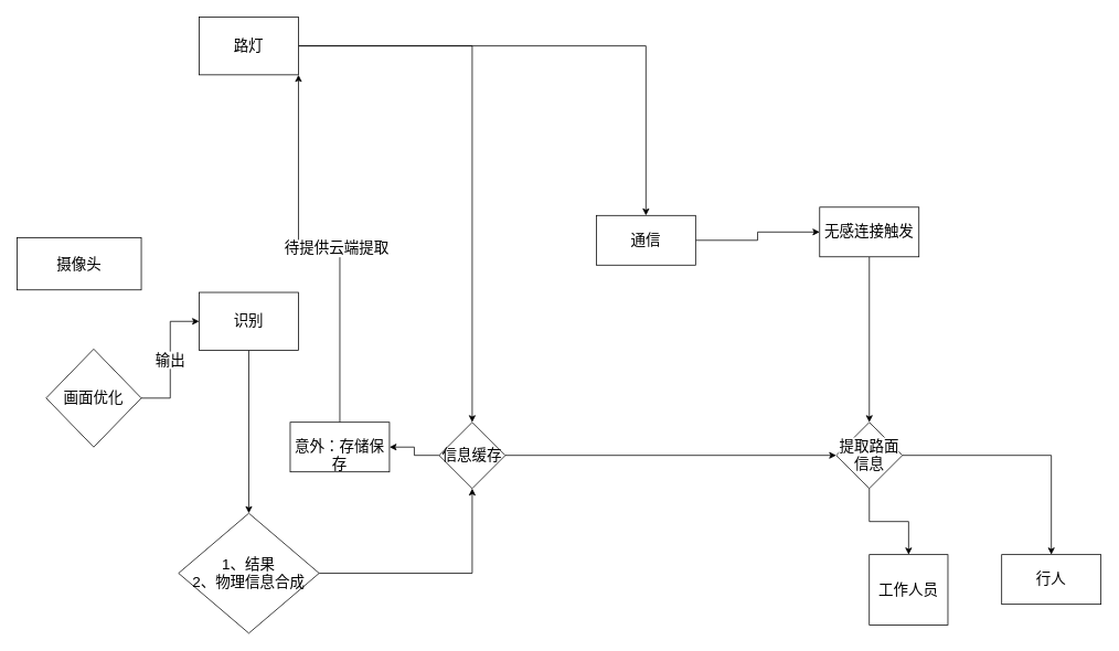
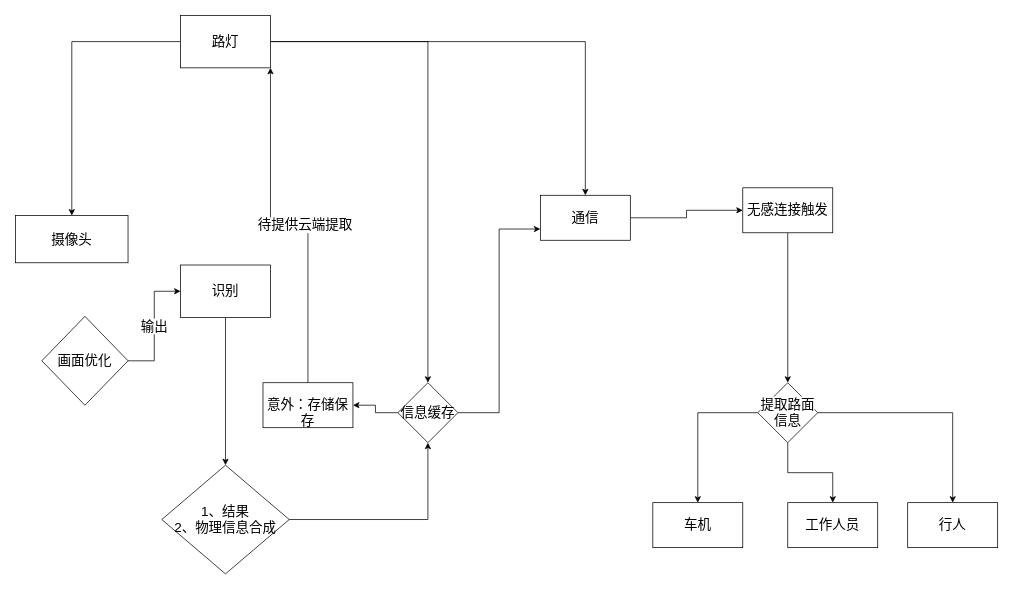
  <mxCell id="0" />
  <mxCell id="1" parent="0" />
  <mxCell id="2" value="" style="edgeStyle=orthogonalEdgeStyle;rounded=0;orthogonalLoop=1;jettySize=auto;html=1;fontSize=18;" edge="1" parent="1" source="5" target="7"><mxGeometry relative="1" as="geometry" /></mxCell>
+ <mxCell id="3" value="" style="edgeStyle=orthogonalEdgeStyle;rounded=0;orthogonalLoop=1;jettySize=auto;html=1;fontSize=18;" edge="1" parent="1" source="5" target="8"><mxGeometry relative="1" as="geometry" /></mxCell>
  <mxCell id="4" value="" style="edgeStyle=orthogonalEdgeStyle;rounded=0;orthogonalLoop=1;jettySize=auto;html=1;fontSize=18;" edge="1" parent="1" source="5" target="17"><mxGeometry relative="1" as="geometry" /></mxCell>
  <mxCell id="5" value="路灯" style="rounded=0;whiteSpace=wrap;html=1;fontSize=18;fillColor=#FFFFFF;" vertex="1" parent="1"><mxGeometry x="240" y="20" width="120" height="70" as="geometry" /></mxCell>
  <mxCell id="6" value="" style="edgeStyle=orthogonalEdgeStyle;rounded=0;orthogonalLoop=1;jettySize=auto;html=1;fontSize=18;" edge="1" parent="1" source="7" target="22"><mxGeometry relative="1" as="geometry" /></mxCell>
  <mxCell id="7" value="通信" style="rounded=0;whiteSpace=wrap;html=1;fontSize=18;fillColor=#FFFFFF;" vertex="1" parent="1"><mxGeometry x="720" y="260" width="120" height="60" as="geometry" /></mxCell>
  <mxCell id="8" value="摄像头" style="rounded=0;whiteSpace=wrap;html=1;fontSize=18;fillColor=#FFFFFF;" vertex="1" parent="1"><mxGeometry x="20" y="287" width="150" height="63" as="geometry" /></mxCell>
  <mxCell id="9" value="" style="edgeStyle=orthogonalEdgeStyle;rounded=0;orthogonalLoop=1;jettySize=auto;html=1;fontSize=18;" edge="1" parent="1" source="10" target="14"><mxGeometry relative="1" as="geometry" /></mxCell>
  <mxCell id="10" value="识别" style="rounded=0;whiteSpace=wrap;html=1;fontSize=18;fillColor=#FFFFFF;" vertex="1" parent="1"><mxGeometry x="240" y="353" width="120" height="70" as="geometry" /></mxCell>
  <mxCell id="11" value="输出" style="edgeStyle=orthogonalEdgeStyle;rounded=0;orthogonalLoop=1;jettySize=auto;html=1;entryX=0;entryY=0.5;entryDx=0;entryDy=0;fontSize=18;" edge="1" parent="1" source="12" target="10"><mxGeometry relative="1" as="geometry" /></mxCell>
  <mxCell id="12" value="画面优化" style="rhombus;whiteSpace=wrap;html=1;rounded=0;fontSize=18;fillColor=#FFFFFF;" vertex="1" parent="1"><mxGeometry x="55" y="421.5" width="115" height="118.5" as="geometry" /></mxCell>
  <mxCell id="13" value="" style="edgeStyle=orthogonalEdgeStyle;rounded=0;orthogonalLoop=1;jettySize=auto;html=1;fontSize=18;" edge="1" parent="1" source="14" target="17"><mxGeometry relative="1" as="geometry" /></mxCell>
  <mxCell id="14" value="1、结果&lt;br&gt;2、物理信息合成" style="rhombus;whiteSpace=wrap;html=1;rounded=0;fontSize=18;fillColor=#FFFFFF;" vertex="1" parent="1"><mxGeometry x="215" y="620" width="170" height="145" as="geometry" /></mxCell>
  <mxCell id="15" value="" style="edgeStyle=orthogonalEdgeStyle;rounded=0;orthogonalLoop=1;jettySize=auto;html=1;fontSize=18;" edge="1" parent="1" source="17" target="20"><mxGeometry relative="1" as="geometry" /></mxCell>
- <mxCell id="16" style="edgeStyle=orthogonalEdgeStyle;rounded=0;orthogonalLoop=1;jettySize=auto;html=1;fontSize=18;" edge="1" parent="1" source="17" target="26"><mxGeometry relative="1" as="geometry" /></mxCell>
+ <mxCell id="16" style="edgeStyle=orthogonalEdgeStyle;rounded=0;orthogonalLoop=1;jettySize=auto;html=1;entryX=0;entryY=0.75;entryDx=0;entryDy=0;fontSize=18;" edge="1" parent="1" source="17" target="7"><mxGeometry relative="1" as="geometry" /></mxCell>
  <mxCell id="17" value="信息缓存" style="rhombus;whiteSpace=wrap;html=1;rounded=0;fontSize=18;fillColor=#FFFFFF;" vertex="1" parent="1"><mxGeometry x="530" y="510" width="80" height="80" as="geometry" /></mxCell>
  <mxCell id="18" style="edgeStyle=orthogonalEdgeStyle;rounded=0;orthogonalLoop=1;jettySize=auto;html=1;entryX=1;entryY=1;entryDx=0;entryDy=0;fontSize=18;" edge="1" parent="1" source="20" target="5"><mxGeometry relative="1" as="geometry" /></mxCell>
  <mxCell id="19" value="待提供云端提取" style="edgeLabel;html=1;align=center;verticalAlign=middle;resizable=0;points=[];fontSize=18;" vertex="1" connectable="0" parent="18"><mxGeometry x="-0.087" y="-1" relative="1" as="geometry"><mxPoint as="offset" /></mxGeometry></mxCell>
  <mxCell id="20" value="&lt;br&gt;意外：存储保存&lt;br&gt;" style="whiteSpace=wrap;html=1;rounded=0;fontSize=18;fillColor=#FFFFFF;" vertex="1" parent="1"><mxGeometry x="350" y="510" width="120" height="60" as="geometry" /></mxCell>
  <mxCell id="21" value="" style="edgeStyle=orthogonalEdgeStyle;rounded=0;orthogonalLoop=1;jettySize=auto;html=1;fontSize=18;" edge="1" parent="1" source="22" target="26"><mxGeometry relative="1" as="geometry"><Array as="points"><mxPoint x="1040" y="540" /></Array></mxGeometry></mxCell>
  <mxCell id="22" value="无感连接触发" style="rounded=0;whiteSpace=wrap;html=1;fontSize=18;fillColor=#FFFFFF;" vertex="1" parent="1"><mxGeometry x="990" y="250" width="120" height="60" as="geometry" /></mxCell>
+ <mxCell id="23" value="" style="edgeStyle=orthogonalEdgeStyle;rounded=0;orthogonalLoop=1;jettySize=auto;html=1;fontSize=18;" edge="1" parent="1" source="26" target="27"><mxGeometry relative="1" as="geometry" /></mxCell>
  <mxCell id="24" value="" style="edgeStyle=orthogonalEdgeStyle;rounded=0;orthogonalLoop=1;jettySize=auto;html=1;fontSize=18;" edge="1" parent="1" source="26" target="28"><mxGeometry relative="1" as="geometry" /></mxCell>
  <mxCell id="25" value="" style="edgeStyle=orthogonalEdgeStyle;rounded=0;orthogonalLoop=1;jettySize=auto;html=1;fontSize=18;" edge="1" parent="1" source="26" target="29"><mxGeometry relative="1" as="geometry" /></mxCell>
  <mxCell id="26" value="&lt;span style=&quot;background-color: rgb(255 , 255 , 255)&quot;&gt;提取路面信息&lt;/span&gt;" style="rhombus;whiteSpace=wrap;html=1;rounded=0;fontSize=18;fillColor=#FFFFFF;" vertex="1" parent="1"><mxGeometry x="1010" y="510" width="80" height="80" as="geometry" /></mxCell>
- <mxCell id="28" value="&lt;span&gt;工作人员&lt;/span&gt;" style="whiteSpace=wrap;html=1;rounded=0;fontSize=18;fillColor=#FFFFFF;" vertex="1" parent="1"><mxGeometry x="1050" y="670" width="95" height="85" as="geometry" /></mxCell>
+ <mxCell id="27" value="&lt;span&gt;车机&lt;/span&gt;" style="whiteSpace=wrap;html=1;rounded=0;fontSize=18;fillColor=#FFFFFF;" vertex="1" parent="1"><mxGeometry x="870" y="670" width="120" height="60" as="geometry" /></mxCell>
+ <mxCell id="28" value="&lt;span&gt;工作人员&lt;/span&gt;" style="whiteSpace=wrap;html=1;rounded=0;fontSize=18;fillColor=#FFFFFF;" vertex="1" parent="1"><mxGeometry x="1050" y="670" width="120" height="60" as="geometry" /></mxCell>
  <mxCell id="29" value="行人" style="whiteSpace=wrap;html=1;rounded=0;fontSize=18;fillColor=#FFFFFF;" vertex="1" parent="1"><mxGeometry x="1210" y="670" width="120" height="60" as="geometry" /></mxCell>
